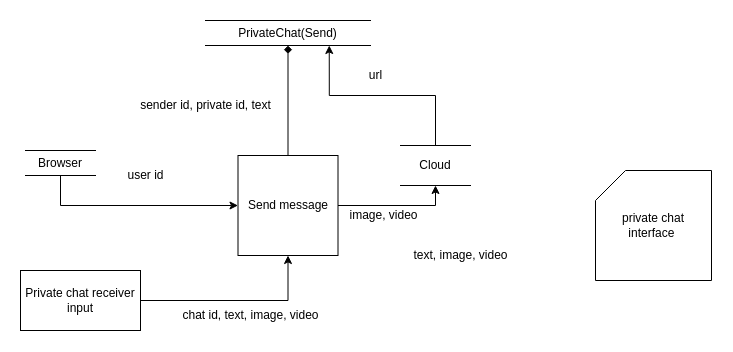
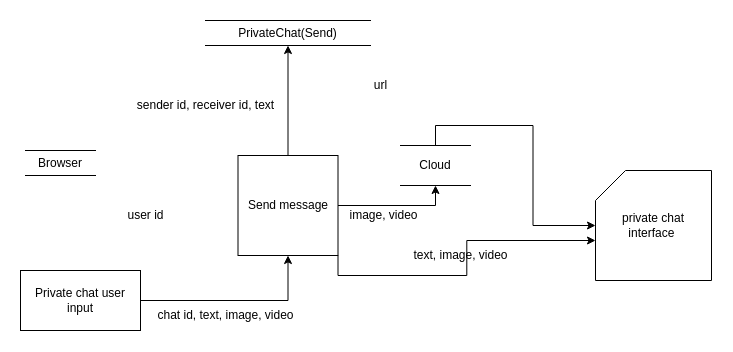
  <mxCell id="0" />
  <mxCell id="1" parent="0" />
  <mxCell id="2" value="private chat interface&amp;nbsp;" style="shape=card;whiteSpace=wrap;html=1;" vertex="1" parent="1"><mxGeometry x="595" y="170" width="116" height="110" as="geometry" /></mxCell>
- <mxCell id="3" style="edgeStyle=orthogonalEdgeStyle;rounded=0;orthogonalLoop=1;jettySize=auto;html=1;exitX=0.5;exitY=1;exitDx=0;exitDy=0;entryX=0;entryY=0.5;entryDx=0;entryDy=0;" edge="1" parent="1" source="4" target="14"><mxGeometry relative="1" as="geometry"><mxPoint x="75" y="210" as="targetPoint" /></mxGeometry></mxCell>
  <mxCell id="4" value="Browser" style="shape=partialRectangle;whiteSpace=wrap;html=1;left=0;right=0;fillColor=none;rounded=0;strokeColor=default;fontFamily=Helvetica;fontSize=12;fontColor=default;" vertex="1" parent="1"><mxGeometry x="25" y="150" width="70" height="25" as="geometry" /></mxCell>
  <mxCell id="5" value="PrivateChat(Send)" style="shape=partialRectangle;whiteSpace=wrap;html=1;left=0;right=0;fillColor=none;rounded=0;strokeColor=default;fontFamily=Helvetica;fontSize=12;fontColor=default;" vertex="1" parent="1"><mxGeometry x="205" y="20" width="165" height="25" as="geometry" /></mxCell>
  <mxCell id="6" style="edgeStyle=orthogonalEdgeStyle;rounded=0;orthogonalLoop=1;jettySize=auto;html=1;exitX=1;exitY=0.75;exitDx=0;exitDy=0;entryX=0.5;entryY=1;entryDx=0;entryDy=0;" edge="1" parent="1" source="7" target="14"><mxGeometry relative="1" as="geometry"><mxPoint x="565" y="225" as="targetPoint" /><Array as="points"><mxPoint x="140" y="300" /><mxPoint x="288" y="300" /></Array></mxGeometry></mxCell>
- <mxCell id="7" value="Private chat receiver input" style="rounded=0;whiteSpace=wrap;html=1;" vertex="1" parent="1"><mxGeometry x="20" y="270" width="120" height="60" as="geometry" /></mxCell>
- <mxCell id="8" value="url" style="text;html=1;align=center;verticalAlign=middle;resizable=0;points=[];autosize=1;strokeColor=none;fillColor=none;" vertex="1" parent="1"><mxGeometry x="355" y="60" width="40" height="30" as="geometry" /></mxCell>
+ <mxCell id="7" value="Private chat user input" style="rounded=0;whiteSpace=wrap;html=1;" vertex="1" parent="1"><mxGeometry x="20" y="270" width="120" height="60" as="geometry" /></mxCell>
+ <mxCell id="8" value="url" style="text;html=1;align=center;verticalAlign=middle;resizable=0;points=[];autosize=1;strokeColor=none;fillColor=none;" vertex="1" parent="1"><mxGeometry x="360" y="70" width="40" height="30" as="geometry" /></mxCell>
  <mxCell id="9" value="image, video" style="text;html=1;align=center;verticalAlign=middle;resizable=0;points=[];autosize=1;strokeColor=none;fillColor=none;" vertex="1" parent="1"><mxGeometry x="337.5" y="200" width="90" height="30" as="geometry" /></mxCell>
- <mxCell id="10" value="chat id, text, image, video" style="text;html=1;align=center;verticalAlign=middle;resizable=0;points=[];autosize=1;strokeColor=none;fillColor=none;" vertex="1" parent="1"><mxGeometry x="170" y="300" width="160" height="30" as="geometry" /></mxCell>
- <mxCell id="11" style="edgeStyle=orthogonalEdgeStyle;rounded=0;orthogonalLoop=1;jettySize=auto;html=1;exitX=0.5;exitY=0;exitDx=0;exitDy=0;entryX=0.5;entryY=1;entryDx=0;entryDy=0;endArrow=diamond;" edge="1" parent="1" source="14" target="5"><mxGeometry relative="1" as="geometry" /></mxCell>
+ <mxCell id="10" value="chat id, text, image, video" style="text;html=1;align=center;verticalAlign=middle;resizable=0;points=[];autosize=1;strokeColor=none;fillColor=none;" vertex="1" parent="1"><mxGeometry x="145" y="300" width="160" height="30" as="geometry" /></mxCell>
+ <mxCell id="11" style="edgeStyle=orthogonalEdgeStyle;rounded=0;orthogonalLoop=1;jettySize=auto;html=1;exitX=0.5;exitY=0;exitDx=0;exitDy=0;entryX=0.5;entryY=1;entryDx=0;entryDy=0;" edge="1" parent="1" source="14" target="5"><mxGeometry relative="1" as="geometry" /></mxCell>
  <mxCell id="12" style="edgeStyle=orthogonalEdgeStyle;rounded=0;orthogonalLoop=1;jettySize=auto;html=1;exitX=1;exitY=0.5;exitDx=0;exitDy=0;entryX=0.5;entryY=1;entryDx=0;entryDy=0;" edge="1" parent="1" source="14" target="17"><mxGeometry relative="1" as="geometry" /></mxCell>
+ <mxCell id="13" style="edgeStyle=orthogonalEdgeStyle;rounded=0;orthogonalLoop=1;jettySize=auto;html=1;exitX=1;exitY=1;exitDx=0;exitDy=0;entryX=0;entryY=0;entryDx=0;entryDy=70;entryPerimeter=0;" edge="1" parent="1" source="14" target="2"><mxGeometry relative="1" as="geometry"><mxPoint x="615" y="240" as="targetPoint" /></mxGeometry></mxCell>
  <mxCell id="14" value="Send message" style="whiteSpace=wrap;html=1;aspect=fixed;strokeColor=default;fontFamily=Helvetica;fontSize=12;fontColor=default;fillColor=none;rounded=0;" vertex="1" parent="1"><mxGeometry x="237.5" y="155" width="100" height="100" as="geometry" /></mxCell>
- <mxCell id="15" value="sender id, private id, text" style="text;html=1;align=center;verticalAlign=middle;resizable=0;points=[];autosize=1;strokeColor=none;fillColor=none;" vertex="1" parent="1"><mxGeometry x="125" y="90" width="160" height="30" as="geometry" /></mxCell>
- <mxCell id="16" style="edgeStyle=orthogonalEdgeStyle;rounded=0;orthogonalLoop=1;jettySize=auto;html=1;exitX=0.5;exitY=0;exitDx=0;exitDy=0;entryX=0.75;entryY=1;entryDx=0;entryDy=0;" edge="1" parent="1" source="17" target="5"><mxGeometry relative="1" as="geometry" /></mxCell>
+ <mxCell id="15" value="sender id, receiver id, text" style="text;html=1;align=center;verticalAlign=middle;resizable=0;points=[];autosize=1;strokeColor=none;fillColor=none;" vertex="1" parent="1"><mxGeometry x="125" y="90" width="160" height="30" as="geometry" /></mxCell>
+ <mxCell id="16" style="edgeStyle=orthogonalEdgeStyle;rounded=0;orthogonalLoop=1;jettySize=auto;html=1;exitX=0.5;exitY=0;exitDx=0;exitDy=0;" edge="1" parent="1" source="17" target="2"><mxGeometry relative="1" as="geometry" /></mxCell>
  <mxCell id="17" value="Cloud" style="shape=partialRectangle;whiteSpace=wrap;html=1;left=0;right=0;fillColor=none;rounded=0;strokeColor=default;fontFamily=Helvetica;fontSize=12;fontColor=default;" vertex="1" parent="1"><mxGeometry x="400" y="145" width="70" height="40" as="geometry" /></mxCell>
  <mxCell id="18" value="text, image, video" style="text;html=1;align=center;verticalAlign=middle;resizable=0;points=[];autosize=1;strokeColor=none;fillColor=none;" vertex="1" parent="1"><mxGeometry x="400" y="240" width="120" height="30" as="geometry" /></mxCell>
- <mxCell id="19" value="user id" style="text;html=1;align=center;verticalAlign=middle;resizable=0;points=[];autosize=1;strokeColor=none;fillColor=none;" vertex="1" parent="1"><mxGeometry x="115" y="160" width="60" height="30" as="geometry" /></mxCell>
+ <mxCell id="19" value="user id" style="text;html=1;align=center;verticalAlign=middle;resizable=0;points=[];autosize=1;strokeColor=none;fillColor=none;" vertex="1" parent="1"><mxGeometry x="115" y="200" width="60" height="30" as="geometry" /></mxCell>
